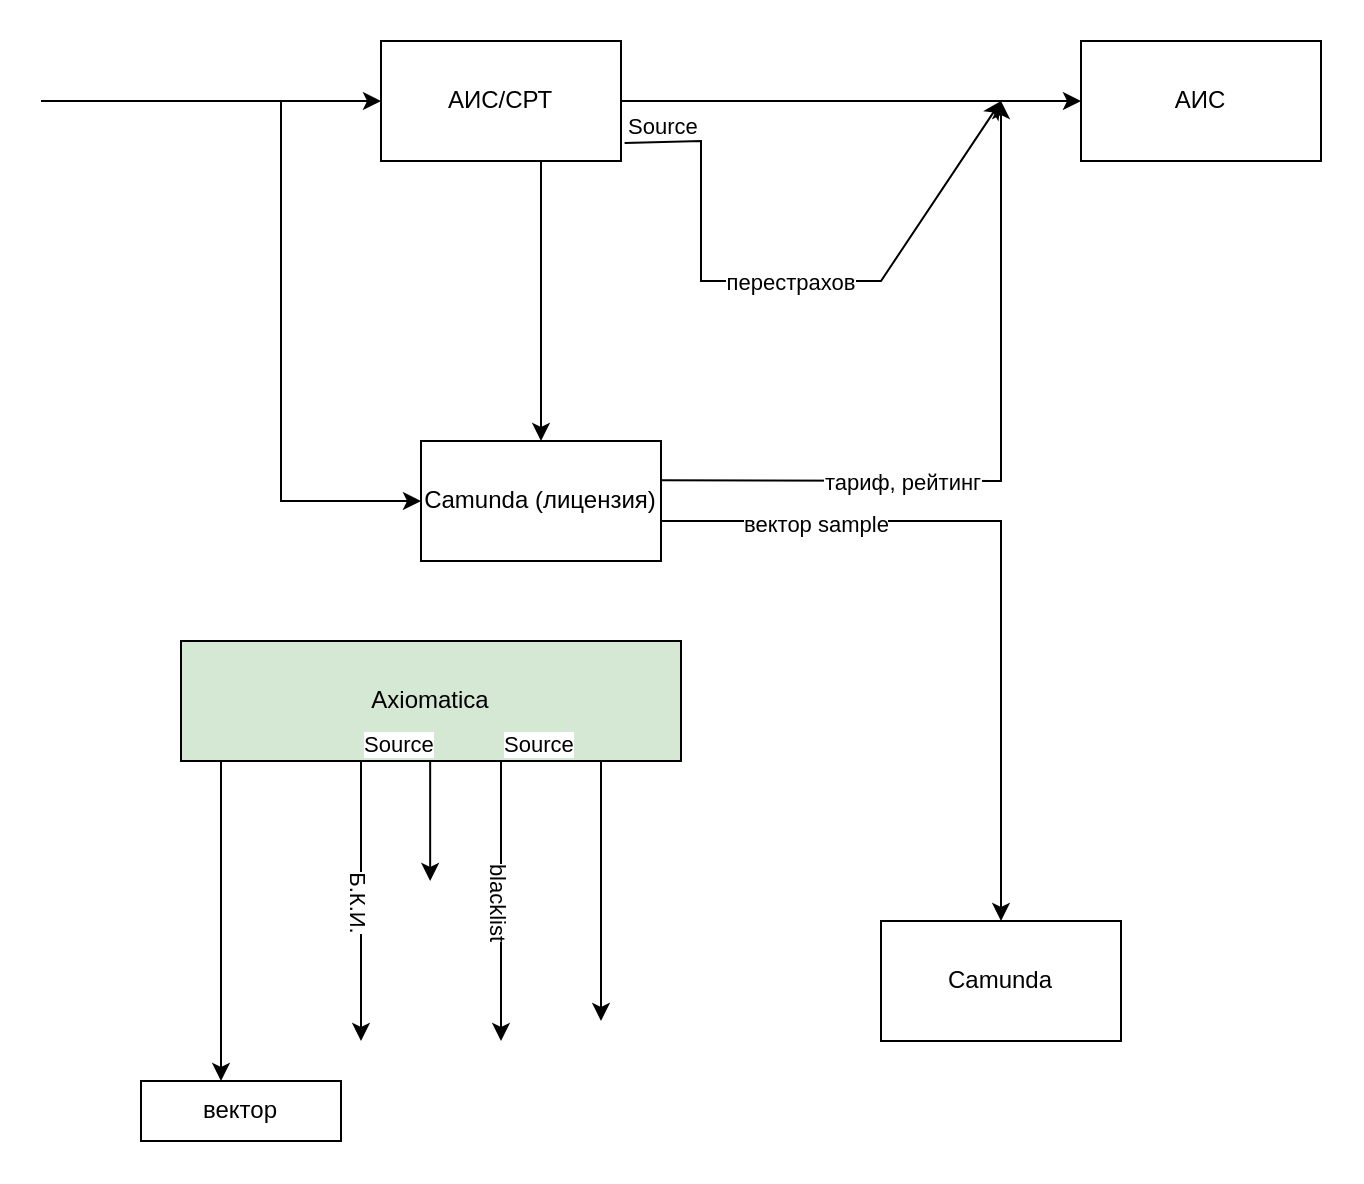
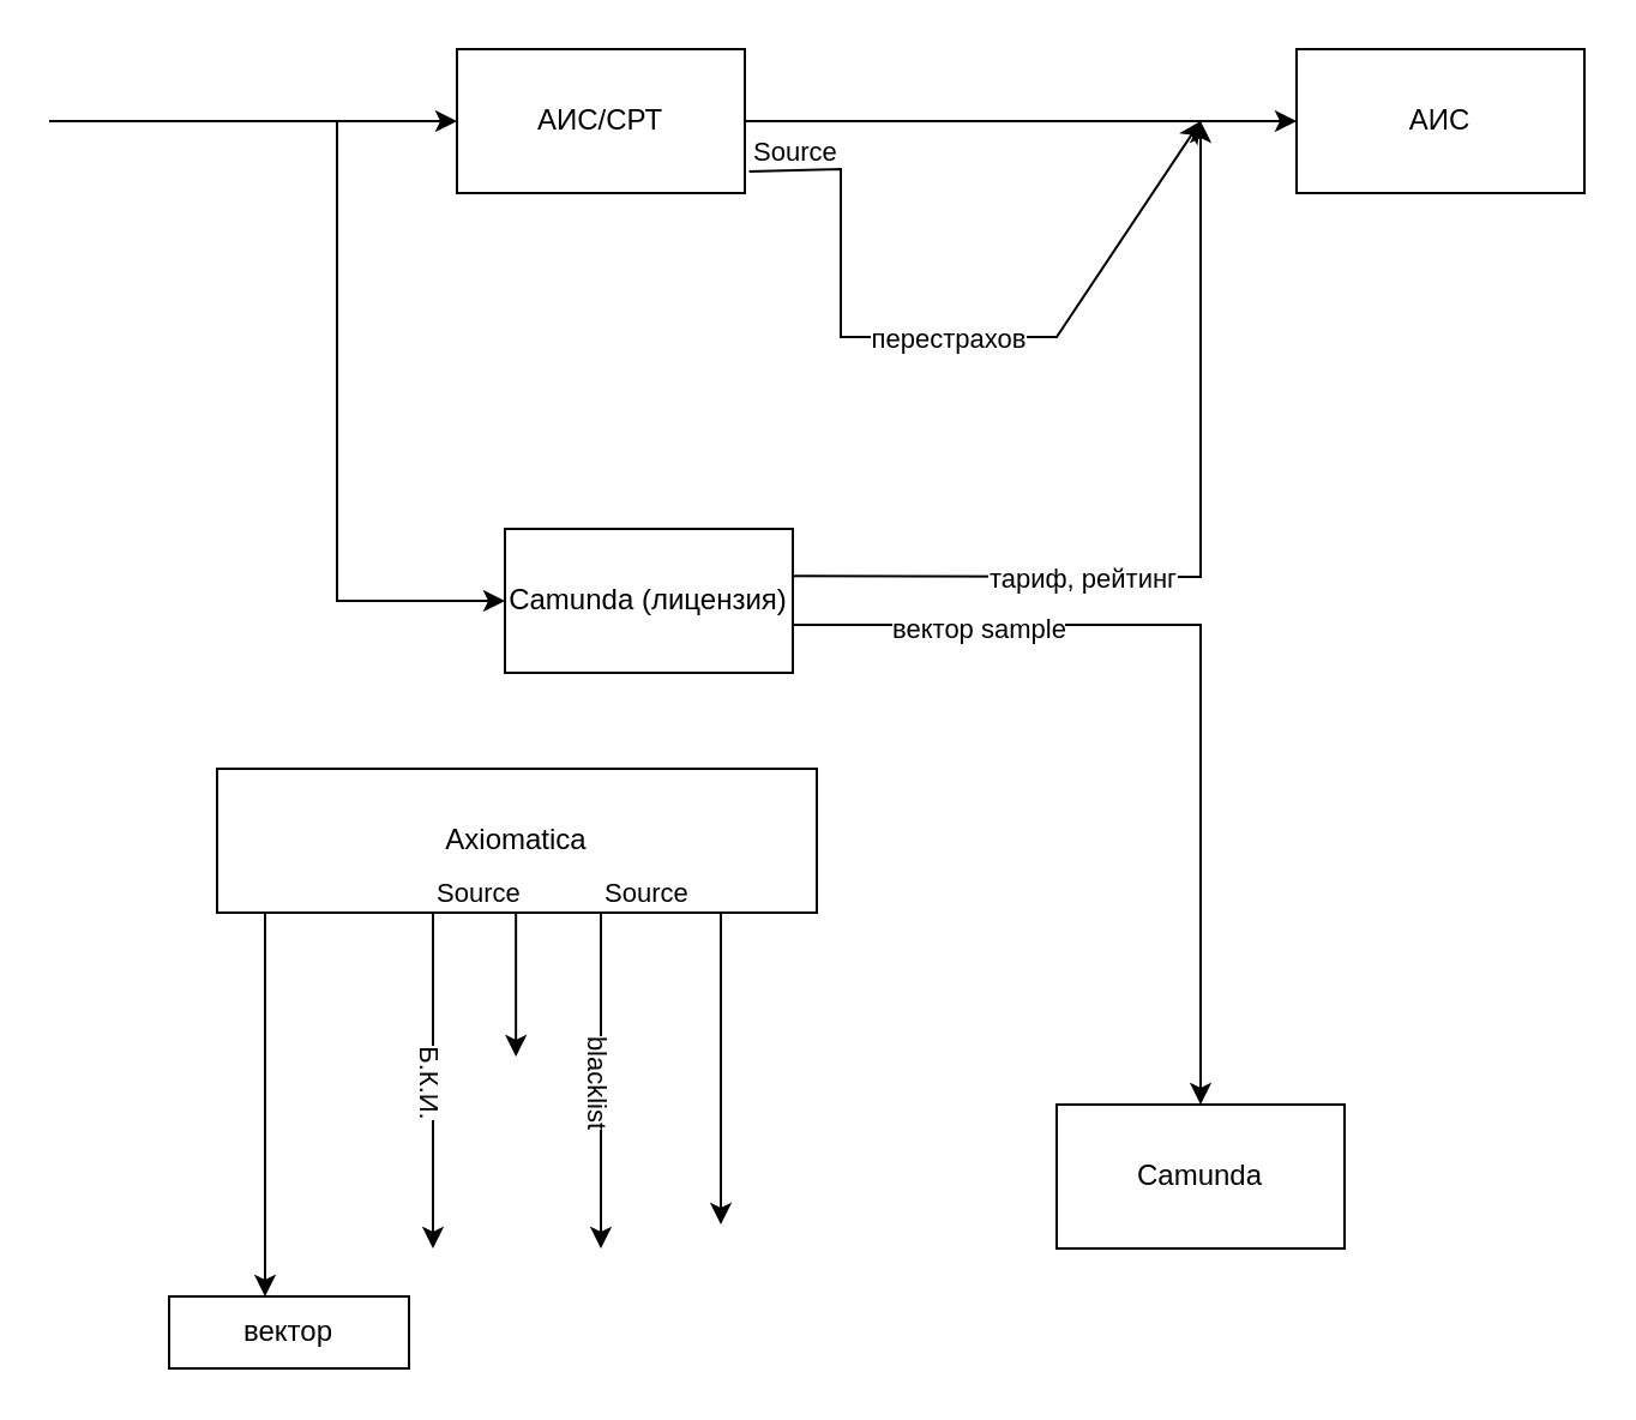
  <mxCell id="0" />
  <mxCell id="1" parent="0" />
  <mxCell id="2" value="" style="edgeStyle=orthogonalEdgeStyle;rounded=0;orthogonalLoop=1;jettySize=auto;html=1;" edge="1" parent="1" source="4" target="5"><mxGeometry relative="1" as="geometry" /></mxCell>
- <mxCell id="3" value="" style="edgeStyle=orthogonalEdgeStyle;rounded=0;orthogonalLoop=1;jettySize=auto;html=1;" edge="1" parent="1" source="4" target="8"><mxGeometry relative="1" as="geometry"><Array as="points"><mxPoint x="270" y="120" /><mxPoint x="270" y="120" /></Array></mxGeometry></mxCell>
  <mxCell id="4" value="АИС/СРТ" style="rounded=0;whiteSpace=wrap;html=1;" vertex="1" parent="1"><mxGeometry x="190" y="20" width="120" height="60" as="geometry" /></mxCell>
  <mxCell id="5" value="АИС" style="rounded=0;whiteSpace=wrap;html=1;" vertex="1" parent="1"><mxGeometry x="540" y="20" width="120" height="60" as="geometry" /></mxCell>
  <mxCell id="6" value="" style="edgeStyle=segmentEdgeStyle;endArrow=classic;html=1;rounded=0;" edge="1" parent="1"><mxGeometry width="50" height="50" relative="1" as="geometry"><mxPoint x="140" y="50" as="sourcePoint" /><mxPoint x="210" y="250" as="targetPoint" /><Array as="points"><mxPoint x="140" y="250" /><mxPoint x="210" y="250" /></Array></mxGeometry></mxCell>
  <mxCell id="7" value="" style="endArrow=classic;html=1;rounded=0;entryX=0;entryY=0.5;entryDx=0;entryDy=0;startArrow=none;" edge="1" parent="1" target="4"><mxGeometry relative="1" as="geometry"><mxPoint x="20" y="50" as="sourcePoint" /><mxPoint x="590" y="390" as="targetPoint" /><Array as="points"><mxPoint x="70" y="50" /></Array></mxGeometry></mxCell>
  <mxCell id="8" value="Camunda (лицензия)" style="rounded=0;whiteSpace=wrap;html=1;" vertex="1" parent="1"><mxGeometry x="210" y="220" width="120" height="60" as="geometry" /></mxCell>
- <mxCell id="9" value="Axiomatica" style="rounded=0;whiteSpace=wrap;html=1;fillColor=#d5e8d4;" vertex="1" parent="1"><mxGeometry x="90" y="320" width="250" height="60" as="geometry" /></mxCell>
+ <mxCell id="9" value="Axiomatica" style="rounded=0;whiteSpace=wrap;html=1;" vertex="1" parent="1"><mxGeometry x="90" y="320" width="250" height="60" as="geometry" /></mxCell>
  <mxCell id="10" value="" style="endArrow=classic;html=1;rounded=0;" edge="1" parent="1"><mxGeometry width="50" height="50" relative="1" as="geometry"><mxPoint x="300" y="380" as="sourcePoint" /><mxPoint x="300" y="510" as="targetPoint" /></mxGeometry></mxCell>
  <mxCell id="11" value="" style="endArrow=classic;html=1;rounded=0;" edge="1" parent="1"><mxGeometry width="50" height="50" relative="1" as="geometry"><mxPoint x="110" y="380" as="sourcePoint" /><mxPoint x="110" y="540" as="targetPoint" /></mxGeometry></mxCell>
  <mxCell id="12" value="" style="endArrow=classic;html=1;rounded=0;" edge="1" parent="1"><mxGeometry width="50" height="50" relative="1" as="geometry"><mxPoint x="214.58" y="380" as="sourcePoint" /><mxPoint x="214.58" y="440" as="targetPoint" /></mxGeometry></mxCell>
  <mxCell id="13" value="" style="endArrow=classic;html=1;rounded=0;" edge="1" parent="1"><mxGeometry relative="1" as="geometry"><mxPoint x="330" y="239.58" as="sourcePoint" /><mxPoint x="500" y="50" as="targetPoint" /><Array as="points"><mxPoint x="500" y="240" /></Array></mxGeometry></mxCell>
  <mxCell id="14" value="тариф, рейтинг" style="edgeLabel;resizable=0;html=1;align=center;verticalAlign=middle;rotation=0;" connectable="0" vertex="1" parent="13"><mxGeometry relative="1" as="geometry"><mxPoint x="-50" y="10" as="offset" /></mxGeometry></mxCell>
  <mxCell id="15" value="" style="endArrow=classic;html=1;rounded=0;" edge="1" parent="1"><mxGeometry relative="1" as="geometry"><mxPoint x="250" y="380" as="sourcePoint" /><mxPoint x="250" y="520" as="targetPoint" /><Array as="points" /></mxGeometry></mxCell>
  <mxCell id="16" value="blacklist" style="edgeLabel;resizable=0;html=1;align=center;verticalAlign=middle;rotation=90;" connectable="0" vertex="1" parent="15"><mxGeometry relative="1" as="geometry" /></mxCell>
  <mxCell id="17" value="Source" style="edgeLabel;resizable=0;html=1;align=left;verticalAlign=bottom;" connectable="0" vertex="1" parent="15"><mxGeometry x="-1" relative="1" as="geometry" /></mxCell>
  <mxCell id="18" value="" style="endArrow=classic;html=1;rounded=0;" edge="1" parent="1"><mxGeometry relative="1" as="geometry"><mxPoint x="180" y="380" as="sourcePoint" /><mxPoint x="180" y="520" as="targetPoint" /><Array as="points" /></mxGeometry></mxCell>
  <mxCell id="19" value="Б.К.И." style="edgeLabel;resizable=0;html=1;align=center;verticalAlign=middle;rotation=90;" connectable="0" vertex="1" parent="18"><mxGeometry relative="1" as="geometry" /></mxCell>
  <mxCell id="20" value="Source" style="edgeLabel;resizable=0;html=1;align=left;verticalAlign=bottom;" connectable="0" vertex="1" parent="18"><mxGeometry x="-1" relative="1" as="geometry" /></mxCell>
  <mxCell id="21" value="" style="endArrow=classic;html=1;rounded=0;" edge="1" parent="1"><mxGeometry relative="1" as="geometry"><mxPoint x="330" y="260" as="sourcePoint" /><mxPoint x="500" y="460" as="targetPoint" /><Array as="points"><mxPoint x="500" y="260" /></Array></mxGeometry></mxCell>
  <mxCell id="22" value="вектор sample" style="edgeLabel;resizable=0;html=1;align=left;verticalAlign=bottom;" connectable="0" vertex="1" parent="21"><mxGeometry x="-1" relative="1" as="geometry"><mxPoint x="40" y="10" as="offset" /></mxGeometry></mxCell>
  <mxCell id="23" value="АИС" style="rounded=0;whiteSpace=wrap;html=1;" vertex="1" parent="1"><mxGeometry x="540" y="20" width="120" height="60" as="geometry" /></mxCell>
  <mxCell id="24" value="Camunda" style="rounded=0;whiteSpace=wrap;html=1;" vertex="1" parent="1"><mxGeometry x="440" y="460" width="120" height="60" as="geometry" /></mxCell>
  <mxCell id="25" value="" style="endArrow=classic;html=1;rounded=0;exitX=1.015;exitY=0.849;exitDx=0;exitDy=0;exitPerimeter=0;" edge="1" parent="1" source="4"><mxGeometry relative="1" as="geometry"><mxPoint x="330" y="70" as="sourcePoint" /><mxPoint x="500" y="50" as="targetPoint" /><Array as="points"><mxPoint x="350" y="70" /><mxPoint x="350" y="140" /><mxPoint x="440" y="140" /></Array></mxGeometry></mxCell>
  <mxCell id="26" value="перестрахов" style="edgeLabel;resizable=0;html=1;align=center;verticalAlign=middle;" connectable="0" vertex="1" parent="25"><mxGeometry relative="1" as="geometry" /></mxCell>
  <mxCell id="27" value="Source" style="edgeLabel;resizable=0;html=1;align=left;verticalAlign=bottom;" connectable="0" vertex="1" parent="25"><mxGeometry x="-1" relative="1" as="geometry" /></mxCell>
  <mxCell id="28" value="вектор" style="rounded=0;whiteSpace=wrap;html=1;" vertex="1" parent="1"><mxGeometry x="70" y="540" width="100" height="30" as="geometry" /></mxCell>
